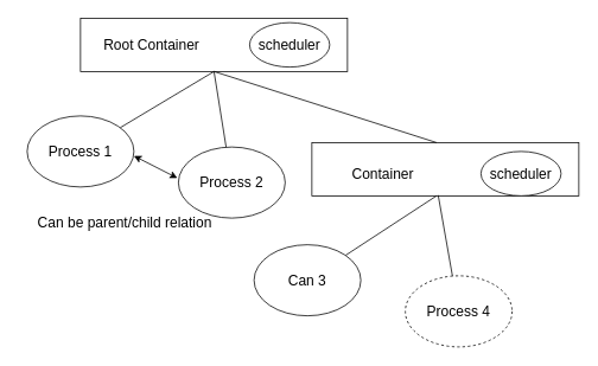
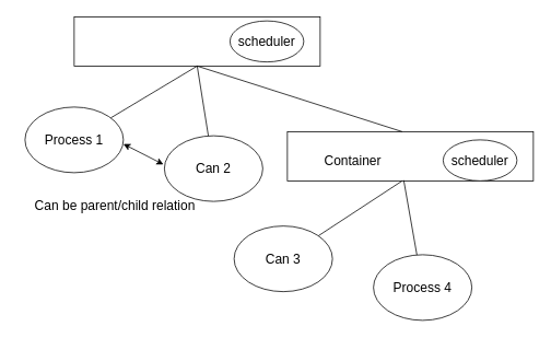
  <mxCell id="0" />
  <mxCell id="1" parent="0" />
  <mxCell id="2" value="" style="rounded=0;whiteSpace=wrap;html=1;" vertex="1" parent="1"><mxGeometry x="90" y="20" width="300" height="60" as="geometry" /></mxCell>
- <mxCell id="3" value="Root Container" style="text;html=1;strokeColor=none;fillColor=none;align=center;verticalAlign=middle;whiteSpace=wrap;rounded=0;fontSize=16;" vertex="1" parent="1"><mxGeometry x="110" y="40" width="120" height="20" as="geometry" /></mxCell>
  <mxCell id="4" value="scheduler" style="ellipse;whiteSpace=wrap;html=1;fontSize=16;" vertex="1" parent="1"><mxGeometry x="280" y="25" width="90" height="50" as="geometry" /></mxCell>
  <mxCell id="5" value="" style="endArrow=none;html=1;fontSize=16;exitX=0.5;exitY=1;exitDx=0;exitDy=0;" edge="1" parent="1" source="2" target="6"><mxGeometry width="50" height="50" relative="1" as="geometry"><mxPoint x="100" y="160" as="sourcePoint" /><mxPoint x="230" y="80" as="targetPoint" /></mxGeometry></mxCell>
  <mxCell id="6" value="Process 1" style="ellipse;whiteSpace=wrap;html=1;fontSize=16;" vertex="1" parent="1"><mxGeometry x="30" y="130" width="120" height="80" as="geometry" /></mxCell>
  <mxCell id="7" value="" style="endArrow=none;html=1;fontSize=16;" edge="1" parent="1" target="8"><mxGeometry width="50" height="50" relative="1" as="geometry"><mxPoint x="240" y="80" as="sourcePoint" /><mxPoint x="400" y="115" as="targetPoint" /></mxGeometry></mxCell>
- <mxCell id="8" value="Process 2" style="ellipse;whiteSpace=wrap;html=1;fontSize=16;" vertex="1" parent="1"><mxGeometry x="200" y="165" width="120" height="80" as="geometry" /></mxCell>
+ <mxCell id="8" value="Can 2" style="ellipse;whiteSpace=wrap;html=1;fontSize=16;" vertex="1" parent="1"><mxGeometry x="200" y="165" width="120" height="80" as="geometry" /></mxCell>
  <mxCell id="9" value="" style="rounded=0;whiteSpace=wrap;html=1;" vertex="1" parent="1"><mxGeometry x="350" y="160" width="300" height="60" as="geometry" /></mxCell>
  <mxCell id="10" value="Container" style="text;html=1;strokeColor=none;fillColor=none;align=center;verticalAlign=middle;whiteSpace=wrap;rounded=0;fontSize=16;" vertex="1" parent="1"><mxGeometry x="370" y="185" width="120" height="20" as="geometry" /></mxCell>
  <mxCell id="11" value="scheduler" style="ellipse;whiteSpace=wrap;html=1;fontSize=16;" vertex="1" parent="1"><mxGeometry x="540" y="170" width="90" height="50" as="geometry" /></mxCell>
  <mxCell id="12" value="" style="endArrow=none;html=1;fontSize=16;" edge="1" parent="1"><mxGeometry width="50" height="50" relative="1" as="geometry"><mxPoint x="240" y="80" as="sourcePoint" /><mxPoint x="490" y="160" as="targetPoint" /></mxGeometry></mxCell>
  <mxCell id="13" value="" style="endArrow=none;html=1;fontSize=16;" edge="1" parent="1" target="14"><mxGeometry width="50" height="50" relative="1" as="geometry"><mxPoint x="490" y="220" as="sourcePoint" /><mxPoint x="485" y="225" as="targetPoint" /></mxGeometry></mxCell>
  <mxCell id="14" value="Can 3" style="ellipse;whiteSpace=wrap;html=1;fontSize=16;" vertex="1" parent="1"><mxGeometry x="285" y="275" width="120" height="80" as="geometry" /></mxCell>
  <mxCell id="15" value="" style="endArrow=none;html=1;fontSize=16;exitX=0.473;exitY=0.986;exitDx=0;exitDy=0;exitPerimeter=0;" edge="1" parent="1" target="16" source="9"><mxGeometry width="50" height="50" relative="1" as="geometry"><mxPoint x="495" y="225" as="sourcePoint" /><mxPoint x="655" y="260" as="targetPoint" /></mxGeometry></mxCell>
- <mxCell id="16" value="Process 4" style="ellipse;whiteSpace=wrap;html=1;fontSize=16;dashed=1;" vertex="1" parent="1"><mxGeometry x="455" y="310" width="120" height="80" as="geometry" /></mxCell>
+ <mxCell id="16" value="Process 4" style="ellipse;whiteSpace=wrap;html=1;fontSize=16;" vertex="1" parent="1"><mxGeometry x="455" y="310" width="120" height="80" as="geometry" /></mxCell>
  <mxCell id="17" value="" style="endArrow=classic;startArrow=classic;html=1;fontSize=16;entryX=-0.01;entryY=0.437;entryDx=0;entryDy=0;entryPerimeter=0;" edge="1" parent="1" target="8"><mxGeometry width="50" height="50" relative="1" as="geometry"><mxPoint x="150" y="175" as="sourcePoint" /><mxPoint x="210" y="235" as="targetPoint" /></mxGeometry></mxCell>
  <mxCell id="18" value="Can be parent/child relation" style="text;html=1;strokeColor=none;fillColor=none;align=center;verticalAlign=middle;whiteSpace=wrap;rounded=0;fontSize=16;" vertex="1" parent="1"><mxGeometry x="20" y="240" width="240" height="20" as="geometry" /></mxCell>
